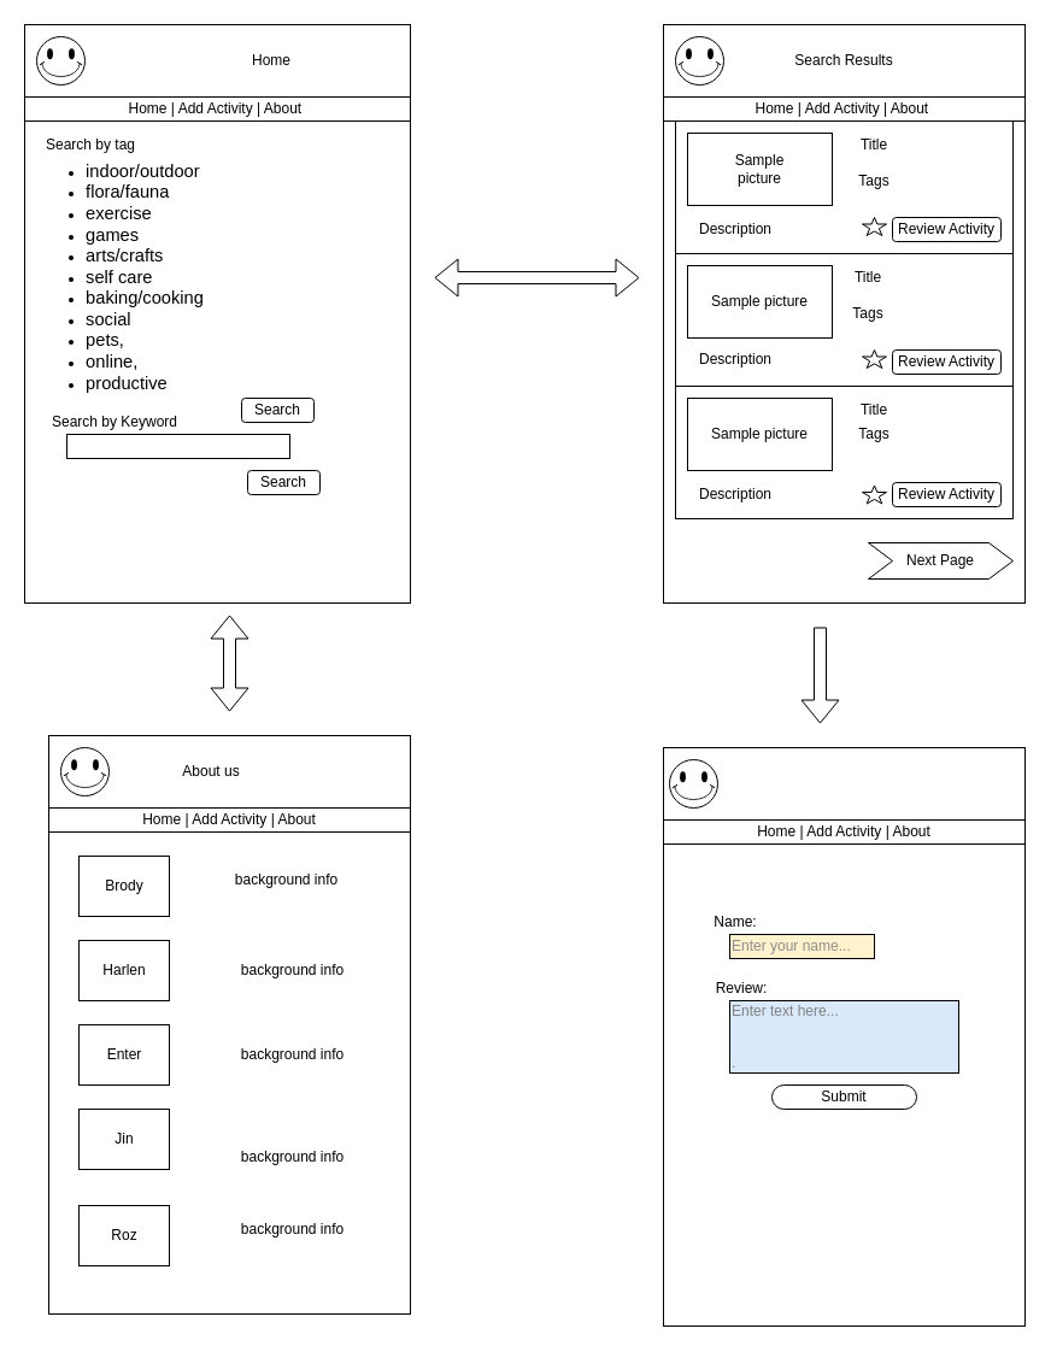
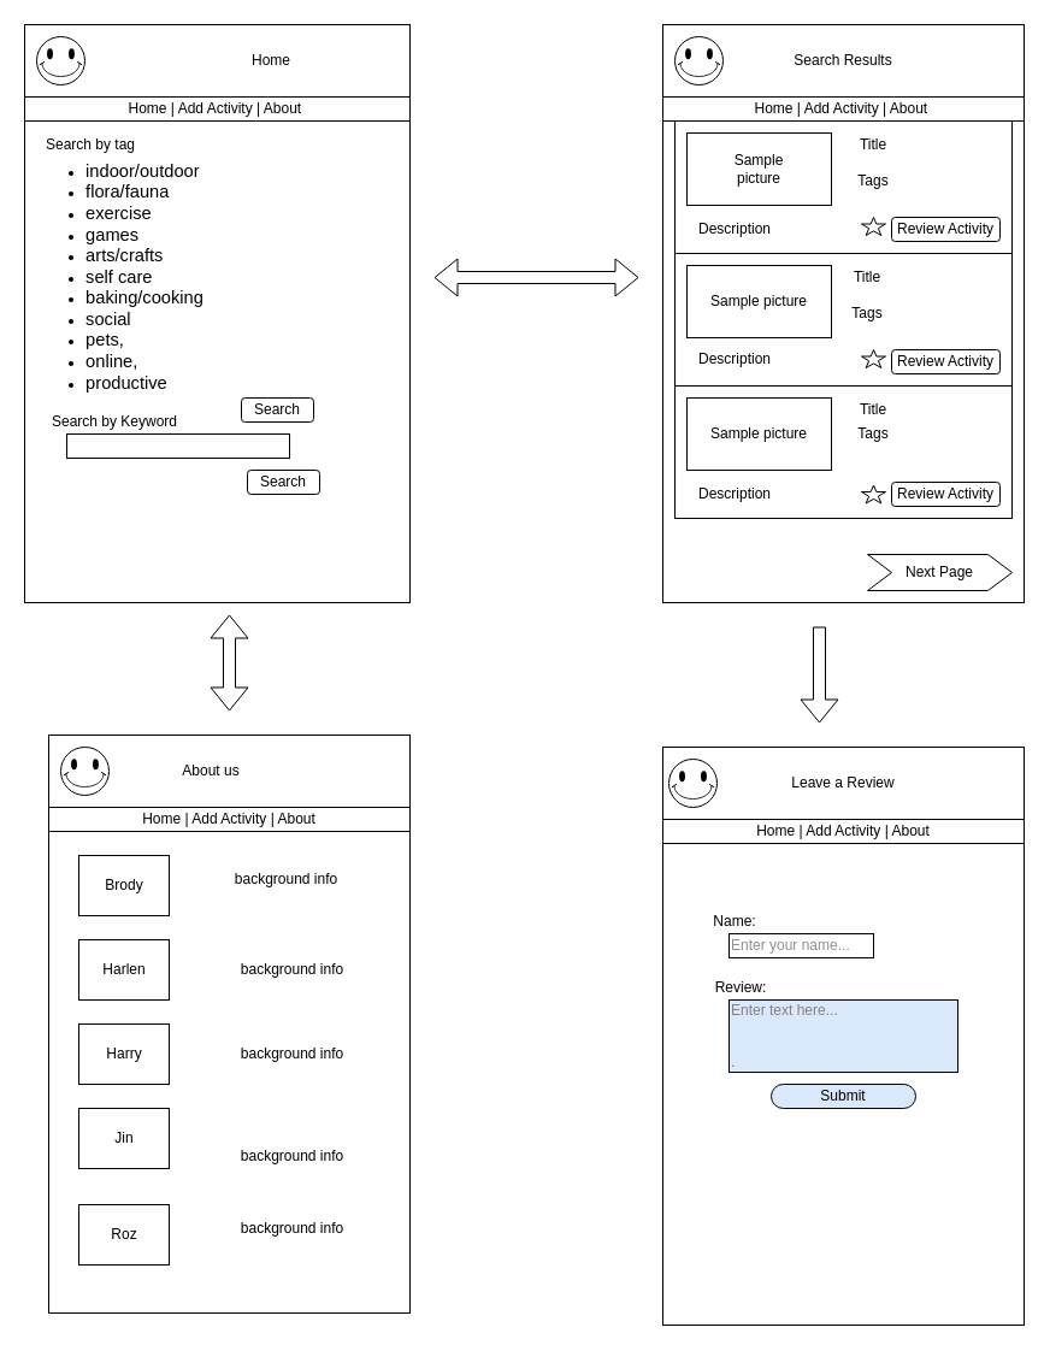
  <mxCell id="0" />
  <mxCell id="1" parent="0" />
  <mxCell id="2" value="" style="rounded=1;whiteSpace=wrap;html=1;" vertex="1" parent="1"><mxGeometry x="190" y="380" width="120" height="60" as="geometry" /></mxCell>
  <mxCell id="3" value="" style="rounded=0;whiteSpace=wrap;html=1;" vertex="1" parent="1"><mxGeometry x="560" y="100" width="270" height="110" as="geometry" /></mxCell>
  <mxCell id="4" value="" style="rounded=0;whiteSpace=wrap;html=1;" parent="1" vertex="1"><mxGeometry x="20" y="20" width="320" height="480" as="geometry" /></mxCell>
  <mxCell id="5" value="Home" style="text;html=1;strokeColor=none;fillColor=none;align=center;verticalAlign=middle;whiteSpace=wrap;rounded=0;" parent="1" vertex="1"><mxGeometry x="205" y="40" width="40" height="20" as="geometry" /></mxCell>
  <mxCell id="6" value="Search by tag" style="text;html=1;strokeColor=none;fillColor=none;align=center;verticalAlign=middle;whiteSpace=wrap;rounded=0;" parent="1" vertex="1"><mxGeometry x="30" y="110" width="90" height="20" as="geometry" /></mxCell>
  <mxCell id="7" value="&lt;ul&gt;&lt;li style=&quot;text-align: left&quot;&gt;&lt;span style=&quot;font-family: &amp;#34;arial&amp;#34; ; font-size: 11pt&quot;&gt;indoor/outdoor&lt;/span&gt;&lt;/li&gt;&lt;li style=&quot;text-align: left&quot;&gt;&lt;span style=&quot;font-family: &amp;#34;arial&amp;#34; ; font-size: 11pt&quot;&gt;flora/fauna&lt;/span&gt;&lt;/li&gt;&lt;li style=&quot;text-align: left&quot;&gt;&lt;span style=&quot;font-family: &amp;#34;arial&amp;#34; ; font-size: 11pt&quot;&gt;exercise&lt;/span&gt;&lt;/li&gt;&lt;li style=&quot;text-align: left&quot;&gt;&lt;span style=&quot;font-family: &amp;#34;arial&amp;#34; ; font-size: 11pt&quot;&gt;games&lt;/span&gt;&lt;/li&gt;&lt;li style=&quot;text-align: left&quot;&gt;&lt;span style=&quot;font-family: &amp;#34;arial&amp;#34; ; font-size: 11pt&quot;&gt;arts/crafts&lt;/span&gt;&lt;/li&gt;&lt;li style=&quot;text-align: left&quot;&gt;&lt;span style=&quot;font-family: &amp;#34;arial&amp;#34; ; font-size: 11pt&quot;&gt;self care&lt;/span&gt;&lt;/li&gt;&lt;li style=&quot;text-align: left&quot;&gt;&lt;span style=&quot;font-family: &amp;#34;arial&amp;#34; ; font-size: 11pt&quot;&gt;baking/cooking&lt;/span&gt;&lt;/li&gt;&lt;li style=&quot;text-align: left&quot;&gt;&lt;span style=&quot;font-family: &amp;#34;arial&amp;#34; ; font-size: 11pt&quot;&gt;social&lt;/span&gt;&lt;/li&gt;&lt;li style=&quot;text-align: left&quot;&gt;&lt;span style=&quot;font-family: &amp;#34;arial&amp;#34; ; font-size: 11pt&quot;&gt;pets,&lt;/span&gt;&lt;/li&gt;&lt;li style=&quot;text-align: left&quot;&gt;&lt;span style=&quot;font-family: &amp;#34;arial&amp;#34; ; font-size: 11pt&quot;&gt;online,&lt;/span&gt;&lt;/li&gt;&lt;li style=&quot;text-align: left&quot;&gt;&lt;span style=&quot;font-family: &amp;#34;arial&amp;#34; ; font-size: 11pt&quot;&gt;productive&lt;/span&gt;&lt;/li&gt;&lt;/ul&gt;&lt;b style=&quot;font-weight: normal&quot; id=&quot;docs-internal-guid-9bf6debd-7fff-b774-01a6-e4b9c5bbe9f9&quot;&gt;&lt;div style=&quot;text-align: justify&quot;&gt;&lt;/div&gt;&lt;span style=&quot;font-size: 11pt ; font-family: &amp;#34;arial&amp;#34; ; font-weight: 400 ; font-style: normal ; font-variant: normal ; text-decoration: none ; vertical-align: baseline&quot;&gt;&lt;/span&gt;&lt;/b&gt;" style="text;html=1;strokeColor=none;fillColor=none;align=center;verticalAlign=middle;whiteSpace=wrap;rounded=0;" parent="1" vertex="1"><mxGeometry x="30" y="130" width="140" height="200" as="geometry" /></mxCell>
  <mxCell id="8" value="Search by Keyword" style="text;html=1;strokeColor=none;fillColor=none;align=center;verticalAlign=middle;whiteSpace=wrap;rounded=0;" parent="1" vertex="1"><mxGeometry x="30" y="340" width="130" height="20" as="geometry" /></mxCell>
  <mxCell id="9" value="Text" style="text;html=1;strokeColor=none;fillColor=none;align=center;verticalAlign=middle;whiteSpace=wrap;rounded=0;" parent="1" vertex="1"><mxGeometry x="55" y="360" width="135" height="20" as="geometry" /></mxCell>
  <mxCell id="10" value="" style="rounded=0;whiteSpace=wrap;html=1;" parent="1" vertex="1"><mxGeometry x="55" y="360" width="185" height="20" as="geometry" /></mxCell>
  <mxCell id="11" value="" style="rounded=0;whiteSpace=wrap;html=1;" parent="1" vertex="1"><mxGeometry x="550" y="20" width="300" height="480" as="geometry" /></mxCell>
  <mxCell id="12" value="Search Results" style="text;html=1;strokeColor=none;fillColor=none;align=center;verticalAlign=middle;whiteSpace=wrap;rounded=0;" parent="1" vertex="1"><mxGeometry x="655" y="40" width="90" height="20" as="geometry" /></mxCell>
  <mxCell id="13" value="" style="rounded=0;whiteSpace=wrap;html=1;" parent="1" vertex="1"><mxGeometry x="550" y="620" width="300" height="480" as="geometry" /></mxCell>
  <mxCell id="14" value="Home | Add Activity | About&amp;nbsp;" style="rounded=0;whiteSpace=wrap;html=1;" parent="1" vertex="1"><mxGeometry x="20" y="80" width="320" height="20" as="geometry" /></mxCell>
  <mxCell id="15" value="Home | Add Activity | About&amp;nbsp;" style="rounded=0;whiteSpace=wrap;html=1;" parent="1" vertex="1"><mxGeometry x="550" y="80" width="300" height="20" as="geometry" /></mxCell>
  <mxCell id="16" value="Title" style="text;html=1;strokeColor=none;fillColor=none;align=center;verticalAlign=middle;whiteSpace=wrap;rounded=0;" parent="1" vertex="1"><mxGeometry x="705" y="110" width="40" height="20" as="geometry" /></mxCell>
  <mxCell id="17" value="" style="rounded=0;whiteSpace=wrap;html=1;" parent="1" vertex="1"><mxGeometry x="570" y="110" width="120" height="60" as="geometry" /></mxCell>
  <mxCell id="18" value="Sample picture" style="text;html=1;strokeColor=none;fillColor=none;align=center;verticalAlign=middle;whiteSpace=wrap;rounded=0;" parent="1" vertex="1"><mxGeometry x="610" y="115" width="40" height="50" as="geometry" /></mxCell>
  <mxCell id="19" value="Description" style="text;html=1;strokeColor=none;fillColor=none;align=center;verticalAlign=middle;whiteSpace=wrap;rounded=0;" parent="1" vertex="1"><mxGeometry x="570" y="180" width="80" height="20" as="geometry" /></mxCell>
  <mxCell id="20" value="Tags" style="text;html=1;strokeColor=none;fillColor=none;align=center;verticalAlign=middle;whiteSpace=wrap;rounded=0;" parent="1" vertex="1"><mxGeometry x="710" y="140" width="30" height="20" as="geometry" /></mxCell>
  <mxCell id="21" value="Sample picture" style="rounded=0;whiteSpace=wrap;html=1;" vertex="1" parent="1"><mxGeometry x="570" y="330" width="120" height="60" as="geometry" /></mxCell>
  <mxCell id="22" value="Title" style="text;html=1;strokeColor=none;fillColor=none;align=center;verticalAlign=middle;whiteSpace=wrap;rounded=0;" vertex="1" parent="1"><mxGeometry x="705" y="330" width="40" height="20" as="geometry" /></mxCell>
+ <mxCell id="23" value="Leave a Review" style="text;html=1;strokeColor=none;fillColor=none;align=center;verticalAlign=middle;whiteSpace=wrap;rounded=0;" vertex="1" parent="1"><mxGeometry x="645" y="640" width="110" height="20" as="geometry" /></mxCell>
  <mxCell id="24" value="Tags" style="text;html=1;strokeColor=none;fillColor=none;align=center;verticalAlign=middle;whiteSpace=wrap;rounded=0;" vertex="1" parent="1"><mxGeometry x="705" y="350" width="40" height="20" as="geometry" /></mxCell>
  <mxCell id="25" value="Description" style="text;html=1;strokeColor=none;fillColor=none;align=center;verticalAlign=middle;whiteSpace=wrap;rounded=0;" vertex="1" parent="1"><mxGeometry x="590" y="400" width="40" height="20" as="geometry" /></mxCell>
  <mxCell id="26" value="Home | Add Activity | About" style="rounded=0;whiteSpace=wrap;html=1;" vertex="1" parent="1"><mxGeometry x="550" y="680" width="300" height="20" as="geometry" /></mxCell>
  <mxCell id="27" value="Review:" style="text;html=1;strokeColor=none;fillColor=none;align=center;verticalAlign=middle;whiteSpace=wrap;rounded=0;" vertex="1" parent="1"><mxGeometry x="595" y="810" width="40" height="20" as="geometry" /></mxCell>
  <mxCell id="28" value="&lt;font color=&quot;#828282&quot;&gt;Enter text here...&lt;br&gt;&lt;br&gt;&lt;br&gt;.&lt;br&gt;&lt;/font&gt;" style="rounded=0;whiteSpace=wrap;html=1;align=left;fillColor=#dae8fc;" vertex="1" parent="1"><mxGeometry x="605" y="830" width="190" height="60" as="geometry" /></mxCell>
  <mxCell id="29" value="" style="rounded=0;whiteSpace=wrap;html=1;" vertex="1" parent="1"><mxGeometry x="40" y="610" width="300" height="480" as="geometry" /></mxCell>
  <mxCell id="30" value="Home | Add Activity | About" style="rounded=0;whiteSpace=wrap;html=1;" vertex="1" parent="1"><mxGeometry x="40" y="670" width="300" height="20" as="geometry" /></mxCell>
  <mxCell id="31" value="About us" style="text;html=1;strokeColor=none;fillColor=none;align=center;verticalAlign=middle;whiteSpace=wrap;rounded=0;" vertex="1" parent="1"><mxGeometry x="145" y="630" width="60" height="20" as="geometry" /></mxCell>
- <mxCell id="32" value="Submit" style="rounded=1;whiteSpace=wrap;html=1;arcSize=50;" vertex="1" parent="1"><mxGeometry x="640" y="900" width="120" height="20" as="geometry" /></mxCell>
+ <mxCell id="32" value="Submit" style="rounded=1;whiteSpace=wrap;html=1;arcSize=50;fillColor=#dae8fc;" vertex="1" parent="1"><mxGeometry x="640" y="900" width="120" height="20" as="geometry" /></mxCell>
  <mxCell id="33" value="" style="rounded=0;whiteSpace=wrap;html=1;" vertex="1" parent="1"><mxGeometry x="65" y="710" width="75" height="50" as="geometry" /></mxCell>
  <mxCell id="34" value="" style="rounded=0;whiteSpace=wrap;html=1;" vertex="1" parent="1"><mxGeometry x="65" y="780" width="75" height="50" as="geometry" /></mxCell>
  <mxCell id="35" value="" style="rounded=0;whiteSpace=wrap;html=1;" vertex="1" parent="1"><mxGeometry x="65" y="1000" width="75" height="50" as="geometry" /></mxCell>
  <mxCell id="36" value="" style="rounded=0;whiteSpace=wrap;html=1;" vertex="1" parent="1"><mxGeometry x="65" y="920" width="75" height="50" as="geometry" /></mxCell>
  <mxCell id="37" value="" style="rounded=0;whiteSpace=wrap;html=1;" vertex="1" parent="1"><mxGeometry x="65" y="850" width="75" height="50" as="geometry" /></mxCell>
  <mxCell id="38" value="Brody" style="text;html=1;strokeColor=none;fillColor=none;align=center;verticalAlign=middle;whiteSpace=wrap;rounded=0;" vertex="1" parent="1"><mxGeometry x="82.5" y="725" width="40" height="20" as="geometry" /></mxCell>
  <mxCell id="39" value="Harlen" style="text;html=1;strokeColor=none;fillColor=none;align=center;verticalAlign=middle;whiteSpace=wrap;rounded=0;" vertex="1" parent="1"><mxGeometry x="82.5" y="795" width="40" height="20" as="geometry" /></mxCell>
- <mxCell id="40" value="&lt;font color=&quot;#8f8f8f&quot;&gt;Enter your name...&lt;/font&gt;" style="rounded=0;whiteSpace=wrap;html=1;align=left;fillColor=#fff2cc;" vertex="1" parent="1"><mxGeometry x="605" y="775" width="120" height="20" as="geometry" /></mxCell>
- <mxCell id="41" value="Enter" style="text;html=1;strokeColor=none;fillColor=none;align=center;verticalAlign=middle;whiteSpace=wrap;rounded=0;" vertex="1" parent="1"><mxGeometry x="82.5" y="865" width="40" height="20" as="geometry" /></mxCell>
+ <mxCell id="40" value="&lt;font color=&quot;#8f8f8f&quot;&gt;Enter your name...&lt;/font&gt;" style="rounded=0;whiteSpace=wrap;html=1;align=left;" vertex="1" parent="1"><mxGeometry x="605" y="775" width="120" height="20" as="geometry" /></mxCell>
+ <mxCell id="41" value="Harry" style="text;html=1;strokeColor=none;fillColor=none;align=center;verticalAlign=middle;whiteSpace=wrap;rounded=0;" vertex="1" parent="1"><mxGeometry x="82.5" y="865" width="40" height="20" as="geometry" /></mxCell>
  <mxCell id="42" value="Jin" style="text;html=1;strokeColor=none;fillColor=none;align=center;verticalAlign=middle;whiteSpace=wrap;rounded=0;" vertex="1" parent="1"><mxGeometry x="82.5" y="935" width="40" height="20" as="geometry" /></mxCell>
  <mxCell id="43" value="Roz" style="text;html=1;strokeColor=none;fillColor=none;align=center;verticalAlign=middle;whiteSpace=wrap;rounded=0;" vertex="1" parent="1"><mxGeometry x="82.5" y="1015" width="40" height="20" as="geometry" /></mxCell>
  <mxCell id="44" value="background info" style="text;html=1;strokeColor=none;fillColor=none;align=center;verticalAlign=middle;whiteSpace=wrap;rounded=0;" vertex="1" parent="1"><mxGeometry x="185" y="720" width="105" height="20" as="geometry" /></mxCell>
  <mxCell id="45" value="background info" style="text;html=1;strokeColor=none;fillColor=none;align=center;verticalAlign=middle;whiteSpace=wrap;rounded=0;" vertex="1" parent="1"><mxGeometry x="190" y="795" width="105" height="20" as="geometry" /></mxCell>
  <mxCell id="46" value="background info" style="text;html=1;strokeColor=none;fillColor=none;align=center;verticalAlign=middle;whiteSpace=wrap;rounded=0;" vertex="1" parent="1"><mxGeometry x="190" y="865" width="105" height="20" as="geometry" /></mxCell>
  <mxCell id="47" value="background info" style="text;html=1;strokeColor=none;fillColor=none;align=center;verticalAlign=middle;whiteSpace=wrap;rounded=0;" vertex="1" parent="1"><mxGeometry x="190" y="1010" width="105" height="20" as="geometry" /></mxCell>
  <mxCell id="48" value="background info" style="text;html=1;strokeColor=none;fillColor=none;align=center;verticalAlign=middle;whiteSpace=wrap;rounded=0;" vertex="1" parent="1"><mxGeometry x="190" y="950" width="105" height="20" as="geometry" /></mxCell>
  <mxCell id="49" value="Name:" style="text;html=1;strokeColor=none;fillColor=none;align=center;verticalAlign=middle;whiteSpace=wrap;rounded=0;" vertex="1" parent="1"><mxGeometry x="590" y="755" width="40" height="20" as="geometry" /></mxCell>
  <mxCell id="50" value="" style="rounded=1;whiteSpace=wrap;html=1;" vertex="1" parent="1"><mxGeometry x="205" y="390" width="60" height="20" as="geometry" /></mxCell>
  <mxCell id="51" value="Search" style="text;html=1;strokeColor=none;fillColor=none;align=center;verticalAlign=middle;whiteSpace=wrap;rounded=0;" parent="1" vertex="1"><mxGeometry x="215" y="390" width="40" height="20" as="geometry" /></mxCell>
  <mxCell id="52" value="" style="rounded=1;whiteSpace=wrap;html=1;" vertex="1" parent="1"><mxGeometry x="200" y="330" width="60" height="20" as="geometry" /></mxCell>
  <mxCell id="53" value="Search" style="text;html=1;strokeColor=none;fillColor=none;align=center;verticalAlign=middle;whiteSpace=wrap;rounded=0;" parent="1" vertex="1"><mxGeometry x="210" y="330" width="40" height="20" as="geometry" /></mxCell>
  <mxCell id="54" value="" style="verticalLabelPosition=bottom;verticalAlign=top;html=1;shape=mxgraph.basic.smiley" vertex="1" parent="1"><mxGeometry x="555" y="630" width="40" height="40" as="geometry" /></mxCell>
  <mxCell id="55" value="" style="rounded=1;whiteSpace=wrap;html=1;" vertex="1" parent="1"><mxGeometry x="740" y="400" width="90" height="20" as="geometry" /></mxCell>
  <mxCell id="56" value="" style="verticalLabelPosition=bottom;verticalAlign=top;html=1;shape=mxgraph.basic.smiley" vertex="1" parent="1"><mxGeometry x="50" y="620" width="40" height="40" as="geometry" /></mxCell>
  <mxCell id="57" value="Review Activity" style="text;html=1;strokeColor=none;fillColor=none;align=center;verticalAlign=middle;whiteSpace=wrap;rounded=0;" vertex="1" parent="1"><mxGeometry x="740" y="400" width="90" height="20" as="geometry" /></mxCell>
  <mxCell id="58" value="" style="verticalLabelPosition=bottom;verticalAlign=top;html=1;shape=mxgraph.basic.smiley" vertex="1" parent="1"><mxGeometry x="30" y="30" width="40" height="40" as="geometry" /></mxCell>
  <mxCell id="59" value="" style="rounded=1;whiteSpace=wrap;html=1;" vertex="1" parent="1"><mxGeometry x="740" y="180" width="90" height="20" as="geometry" /></mxCell>
  <mxCell id="60" value="" style="verticalLabelPosition=bottom;verticalAlign=top;html=1;shape=mxgraph.basic.smiley" vertex="1" parent="1"><mxGeometry x="560" y="30" width="40" height="40" as="geometry" /></mxCell>
  <mxCell id="61" value="Review Activity" style="text;html=1;strokeColor=none;fillColor=none;align=center;verticalAlign=middle;whiteSpace=wrap;rounded=0;" vertex="1" parent="1"><mxGeometry x="740" y="180" width="90" height="20" as="geometry" /></mxCell>
- <mxCell id="62" value="Next Page" style="shape=step;perimeter=stepPerimeter;whiteSpace=wrap;html=1;fixedSize=1;" vertex="1" parent="1"><mxGeometry x="720" y="450" width="120" height="30" as="geometry" /></mxCell>
+ <mxCell id="62" value="Next Page" style="shape=step;perimeter=stepPerimeter;whiteSpace=wrap;html=1;fixedSize=1;" vertex="1" parent="1"><mxGeometry x="720" y="460" width="120" height="30" as="geometry" /></mxCell>
  <mxCell id="63" value="" style="rounded=0;whiteSpace=wrap;html=1;fillColor=none;" vertex="1" parent="1"><mxGeometry x="560" y="100" width="280" height="110" as="geometry" /></mxCell>
  <mxCell id="64" value="" style="rounded=0;whiteSpace=wrap;html=1;fillColor=none;" vertex="1" parent="1"><mxGeometry x="560" y="320" width="280" height="110" as="geometry" /></mxCell>
  <mxCell id="65" value="" style="rounded=0;whiteSpace=wrap;html=1;fillColor=none;" vertex="1" parent="1"><mxGeometry x="560" y="210" width="280" height="110" as="geometry" /></mxCell>
  <mxCell id="66" value="Sample picture" style="rounded=0;whiteSpace=wrap;html=1;" vertex="1" parent="1"><mxGeometry x="570" y="220" width="120" height="60" as="geometry" /></mxCell>
  <mxCell id="67" value="Title" style="text;html=1;strokeColor=none;fillColor=none;align=center;verticalAlign=middle;whiteSpace=wrap;rounded=0;" vertex="1" parent="1"><mxGeometry x="700" y="220" width="40" height="20" as="geometry" /></mxCell>
  <mxCell id="68" value="Tags" style="text;html=1;strokeColor=none;fillColor=none;align=center;verticalAlign=middle;whiteSpace=wrap;rounded=0;" vertex="1" parent="1"><mxGeometry x="700" y="250" width="40" height="20" as="geometry" /></mxCell>
  <mxCell id="69" value="" style="rounded=1;whiteSpace=wrap;html=1;" vertex="1" parent="1"><mxGeometry x="740" y="290" width="90" height="20" as="geometry" /></mxCell>
  <mxCell id="70" value="Review Activity" style="text;html=1;strokeColor=none;fillColor=none;align=center;verticalAlign=middle;whiteSpace=wrap;rounded=0;" vertex="1" parent="1"><mxGeometry x="740" y="290" width="90" height="20" as="geometry" /></mxCell>
  <mxCell id="71" value="" style="shape=flexArrow;endArrow=classic;html=1;" edge="1" parent="1"><mxGeometry width="50" height="50" relative="1" as="geometry"><mxPoint x="680" y="520" as="sourcePoint" /><mxPoint x="680" y="600" as="targetPoint" /></mxGeometry></mxCell>
  <mxCell id="72" value="" style="shape=flexArrow;endArrow=classic;startArrow=classic;html=1;" edge="1" parent="1"><mxGeometry width="50" height="50" relative="1" as="geometry"><mxPoint x="360" y="230" as="sourcePoint" /><mxPoint x="530" y="230" as="targetPoint" /></mxGeometry></mxCell>
  <mxCell id="73" value="" style="shape=flexArrow;endArrow=classic;startArrow=classic;html=1;" edge="1" parent="1"><mxGeometry width="50" height="50" relative="1" as="geometry"><mxPoint x="190" y="590" as="sourcePoint" /><mxPoint x="190" y="510" as="targetPoint" /></mxGeometry></mxCell>
  <mxCell id="74" value="" style="verticalLabelPosition=bottom;verticalAlign=top;html=1;shape=mxgraph.basic.star;fillColor=none;" vertex="1" parent="1"><mxGeometry x="715" y="180" width="20" height="15" as="geometry" /></mxCell>
  <mxCell id="75" value="" style="verticalLabelPosition=bottom;verticalAlign=top;html=1;shape=mxgraph.basic.star;fillColor=none;" vertex="1" parent="1"><mxGeometry x="715" y="290" width="20" height="15" as="geometry" /></mxCell>
  <mxCell id="76" value="" style="verticalLabelPosition=bottom;verticalAlign=top;html=1;shape=mxgraph.basic.star;fillColor=none;" vertex="1" parent="1"><mxGeometry x="715" y="402.5" width="20" height="15" as="geometry" /></mxCell>
  <mxCell id="77" value="Description" style="text;html=1;strokeColor=none;fillColor=none;align=center;verticalAlign=middle;whiteSpace=wrap;rounded=0;" vertex="1" parent="1"><mxGeometry x="590" y="287.5" width="40" height="20" as="geometry" /></mxCell>
